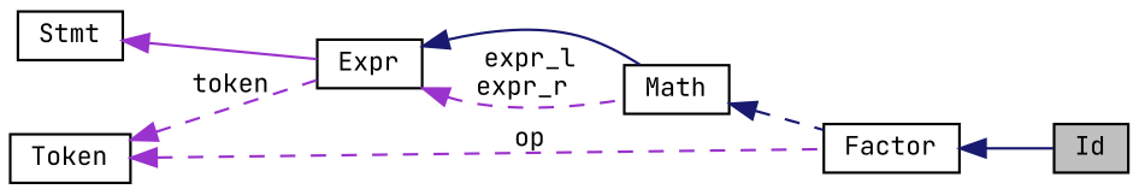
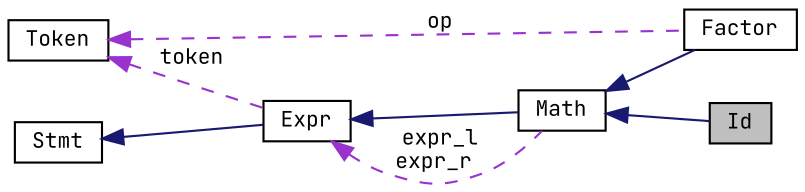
  digraph {
    fontname="JetBrains Mono"
    rankdir=LR
    node [color=black fillcolor=white fontname="JetBrains Mono" fontsize=10 shape=record style=filled]
    edge [color=midnightblue dir=back fontname="JetBrains Mono" fontsize=10 labelfontname=Helvetica labelfontsize=10 style=solid]
    n1 [fillcolor=grey75 fontcolor=black height=0.2 label=Id width=0.4]
    n2 [height=0.2 label=Factor width=0.4]
    n3 [height=0.2 label=Math width=0.4]
    n4 [height=0.2 label=Expr width=0.4]
    n5 [height=0.2 label=Stmt width=0.4]
    n6 [height=0.2 label=Token width=0.4]
-   n2 -> n1
-   n3 -> n2 [style=dashed]
+   n3 -> n1
+   n3 -> n2
    n4 -> n3
    n4 -> n3 [color=darkorchid3 label=" expr_l\nexpr_r" style=dashed]
-   n5 -> n4 [color=darkorchid3]
+   n5 -> n4
    n6 -> n2 [color=darkorchid3 label=" op" style=dashed]
    n6 -> n4 [color=darkorchid3 label=" token" style=dashed]
  }
